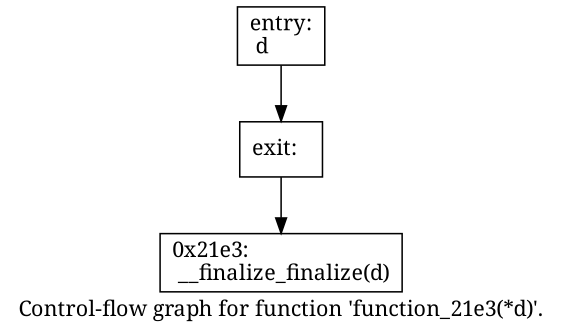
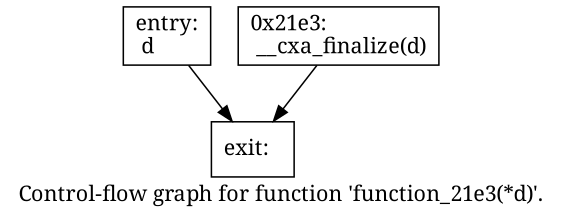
  digraph {
    fontname="Noto Serif"
    label="Control-flow graph for function 'function_21e3(*d)'."
    node [fontname="Noto Serif" shape=record]
    edge [fontname="Noto Serif"]
    n1 [label="{entry:\l  d\l}"]
    n2 [label="{exit:\l}"]
-   n3 [label="{0x21e3:\l  __finalize_finalize(d)\l}"]
+   n3 [label="{0x21e3:\l  __cxa_finalize(d)\l}"]
    n1 -> n2
-   n2 -> n3
+   n3 -> n2
  }
